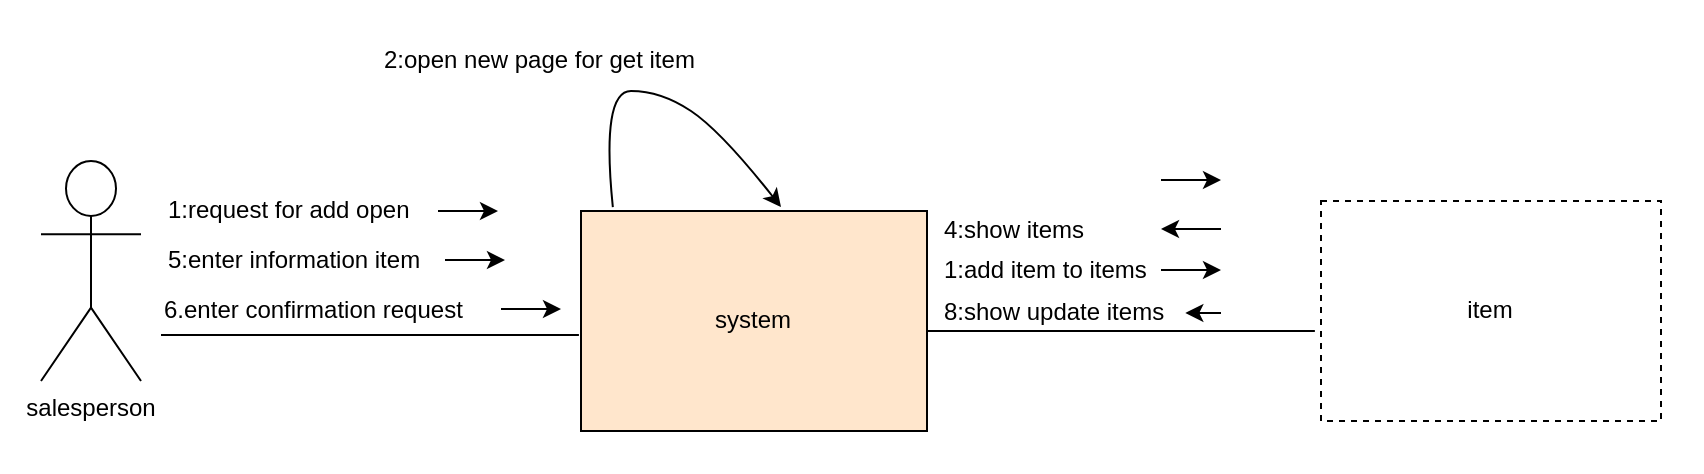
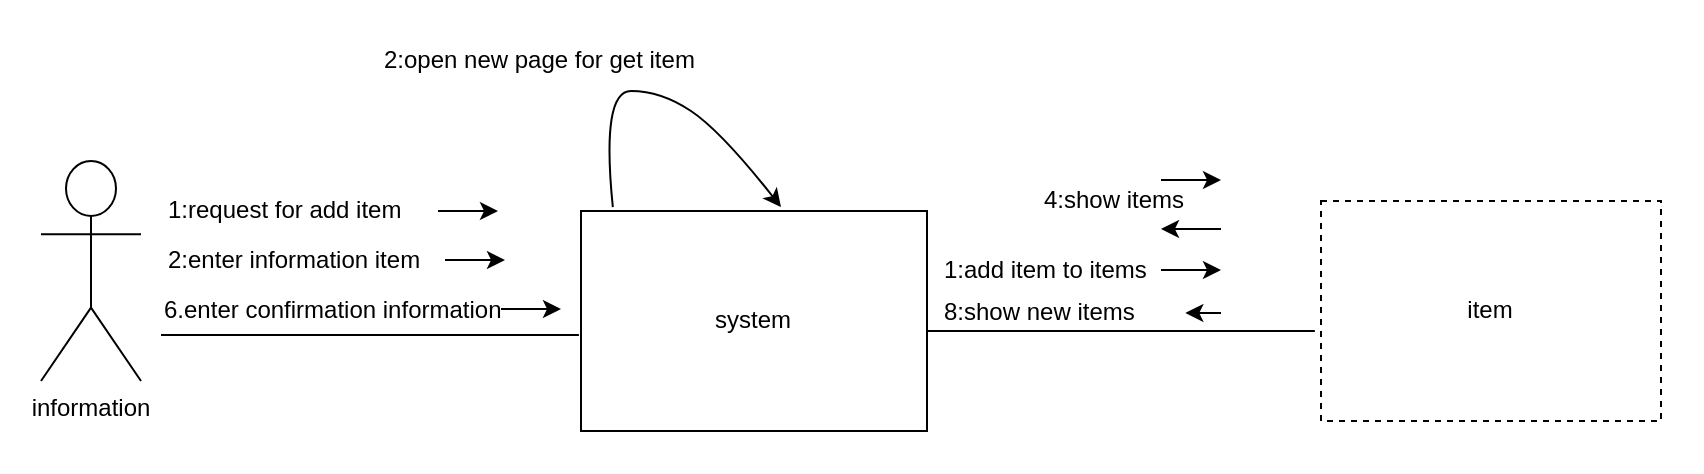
  <mxCell id="0" />
  <mxCell id="1" parent="0" />
- <mxCell id="2" value="system" style="rounded=0;whiteSpace=wrap;html=1;fillColor=#ffe6cc;" vertex="1" parent="1"><mxGeometry x="290" y="105" width="173" height="110" as="geometry" /></mxCell>
+ <mxCell id="2" value="system" style="rounded=0;whiteSpace=wrap;html=1;" vertex="1" parent="1"><mxGeometry x="290" y="105" width="173" height="110" as="geometry" /></mxCell>
  <mxCell id="3" value="item" style="rounded=0;whiteSpace=wrap;html=1;dashed=1;" vertex="1" parent="1"><mxGeometry x="660" y="100" width="170" height="110" as="geometry" /></mxCell>
- <mxCell id="4" value="salesperson" style="shape=umlActor;verticalLabelPosition=bottom;labelBackgroundColor=#ffffff;verticalAlign=top;html=1;outlineConnect=0;" vertex="1" parent="1"><mxGeometry x="20" y="80" width="50" height="110" as="geometry" /></mxCell>
- <mxCell id="5" value="1:request for add open " style="text;html=1;resizable=0;points=[];autosize=1;align=left;verticalAlign=top;spacingTop=-4;" vertex="1" parent="1"><mxGeometry x="82" y="95" width="130" height="20" as="geometry" /></mxCell>
+ <mxCell id="4" value="information" style="shape=umlActor;verticalLabelPosition=bottom;labelBackgroundColor=#ffffff;verticalAlign=top;html=1;outlineConnect=0;" vertex="1" parent="1"><mxGeometry x="20" y="80" width="50" height="110" as="geometry" /></mxCell>
+ <mxCell id="5" value="1:request for add item " style="text;html=1;resizable=0;points=[];autosize=1;align=left;verticalAlign=top;spacingTop=-4;" vertex="1" parent="1"><mxGeometry x="82" y="95" width="130" height="20" as="geometry" /></mxCell>
  <mxCell id="6" value="" style="curved=1;endArrow=classic;html=1;exitX=0.092;exitY=-0.018;exitDx=0;exitDy=0;exitPerimeter=0;" edge="1" parent="1" source="2"><mxGeometry width="50" height="50" relative="1" as="geometry"><mxPoint x="330" y="103" as="sourcePoint" /><mxPoint x="390" y="103" as="targetPoint" /><Array as="points"><mxPoint x="300" y="45" /><mxPoint x="330" y="45" /><mxPoint x="360" y="65" /></Array></mxGeometry></mxCell>
  <mxCell id="7" value="2:open new page for get item" style="text;html=1;resizable=0;points=[];autosize=1;align=left;verticalAlign=top;spacingTop=-4;" vertex="1" parent="1"><mxGeometry x="190" y="20" width="170" height="20" as="geometry" /></mxCell>
- <mxCell id="8" value="4:show items" style="text;html=1;resizable=0;points=[];autosize=1;align=left;verticalAlign=top;spacingTop=-4;" vertex="1" parent="1"><mxGeometry x="470" y="105" width="90" height="20" as="geometry" /></mxCell>
- <mxCell id="9" value="5:enter information item" style="text;html=1;resizable=0;points=[];autosize=1;align=left;verticalAlign=top;spacingTop=-4;" vertex="1" parent="1"><mxGeometry x="82" y="120" width="140" height="20" as="geometry" /></mxCell>
+ <mxCell id="8" value="4:show items" style="text;html=1;resizable=0;points=[];autosize=1;align=left;verticalAlign=top;spacingTop=-4;" vertex="1" parent="1"><mxGeometry x="520" y="90" width="90" height="20" as="geometry" /></mxCell>
+ <mxCell id="9" value="2:enter information item" style="text;html=1;resizable=0;points=[];autosize=1;align=left;verticalAlign=top;spacingTop=-4;" vertex="1" parent="1"><mxGeometry x="82" y="120" width="140" height="20" as="geometry" /></mxCell>
  <mxCell id="10" value="" style="endArrow=none;html=1;entryX=-0.006;entryY=0.564;entryDx=0;entryDy=0;entryPerimeter=0;" edge="1" parent="1" target="2"><mxGeometry width="50" height="50" relative="1" as="geometry"><mxPoint x="80" y="167" as="sourcePoint" /><mxPoint x="280" y="125" as="targetPoint" /></mxGeometry></mxCell>
- <mxCell id="11" value="6.enter confirmation request" style="text;html=1;resizable=0;points=[];autosize=1;align=left;verticalAlign=top;spacingTop=-4;" vertex="1" parent="1"><mxGeometry x="80" y="145" width="180" height="20" as="geometry" /></mxCell>
+ <mxCell id="11" value="6.enter confirmation information" style="text;html=1;resizable=0;points=[];autosize=1;align=left;verticalAlign=top;spacingTop=-4;" vertex="1" parent="1"><mxGeometry x="80" y="145" width="180" height="20" as="geometry" /></mxCell>
  <mxCell id="12" value="" style="endArrow=classic;html=1;" edge="1" parent="1"><mxGeometry width="50" height="50" relative="1" as="geometry"><mxPoint x="218.5" y="105" as="sourcePoint" /><mxPoint x="248.5" y="105" as="targetPoint" /></mxGeometry></mxCell>
  <mxCell id="13" value="" style="endArrow=classic;html=1;" edge="1" parent="1"><mxGeometry width="50" height="50" relative="1" as="geometry"><mxPoint x="222" y="129.5" as="sourcePoint" /><mxPoint x="252" y="129.5" as="targetPoint" /></mxGeometry></mxCell>
  <mxCell id="14" value="" style="endArrow=classic;html=1;" edge="1" parent="1"><mxGeometry width="50" height="50" relative="1" as="geometry"><mxPoint x="250" y="154" as="sourcePoint" /><mxPoint x="280" y="154" as="targetPoint" /></mxGeometry></mxCell>
  <mxCell id="15" value="" style="endArrow=none;html=1;entryX=-0.018;entryY=0.591;entryDx=0;entryDy=0;entryPerimeter=0;" edge="1" parent="1" target="3"><mxGeometry width="50" height="50" relative="1" as="geometry"><mxPoint x="463" y="165" as="sourcePoint" /><mxPoint x="520" y="145" as="targetPoint" /></mxGeometry></mxCell>
  <mxCell id="16" value="" style="endArrow=classic;html=1;entryX=1.018;entryY=0.5;entryDx=0;entryDy=0;entryPerimeter=0;" edge="1" parent="1" target="19"><mxGeometry width="50" height="50" relative="1" as="geometry"><mxPoint x="610" y="156" as="sourcePoint" /><mxPoint x="590" y="165" as="targetPoint" /></mxGeometry></mxCell>
  <mxCell id="17" value="1:add item to items" style="text;html=1;resizable=0;points=[];autosize=1;align=left;verticalAlign=top;spacingTop=-4;" vertex="1" parent="1"><mxGeometry x="470" y="125" width="110" height="20" as="geometry" /></mxCell>
  <mxCell id="18" value="" style="endArrow=classic;html=1;" edge="1" parent="1"><mxGeometry width="50" height="50" relative="1" as="geometry"><mxPoint x="580" y="89.5" as="sourcePoint" /><mxPoint x="610" y="89.5" as="targetPoint" /></mxGeometry></mxCell>
- <mxCell id="19" value="8:show update items" style="text;html=1;resizable=0;points=[];autosize=1;align=left;verticalAlign=top;spacingTop=-4;" vertex="1" parent="1"><mxGeometry x="470" y="146" width="120" height="20" as="geometry" /></mxCell>
+ <mxCell id="19" value="8:show new items" style="text;html=1;resizable=0;points=[];autosize=1;align=left;verticalAlign=top;spacingTop=-4;" vertex="1" parent="1"><mxGeometry x="470" y="146" width="120" height="20" as="geometry" /></mxCell>
  <mxCell id="20" value="" style="endArrow=classic;html=1;" edge="1" parent="1"><mxGeometry width="50" height="50" relative="1" as="geometry"><mxPoint x="580" y="134.5" as="sourcePoint" /><mxPoint x="610" y="134.5" as="targetPoint" /></mxGeometry></mxCell>
  <mxCell id="21" value="" style="endArrow=classic;html=1;" edge="1" parent="1"><mxGeometry width="50" height="50" relative="1" as="geometry"><mxPoint x="610" y="114" as="sourcePoint" /><mxPoint x="580" y="114" as="targetPoint" /></mxGeometry></mxCell>
